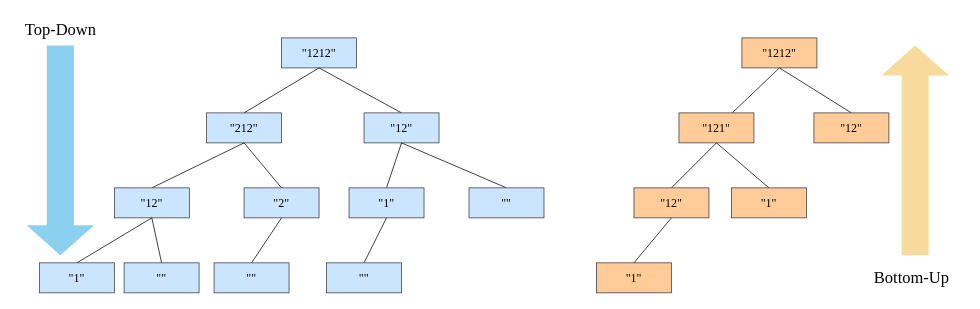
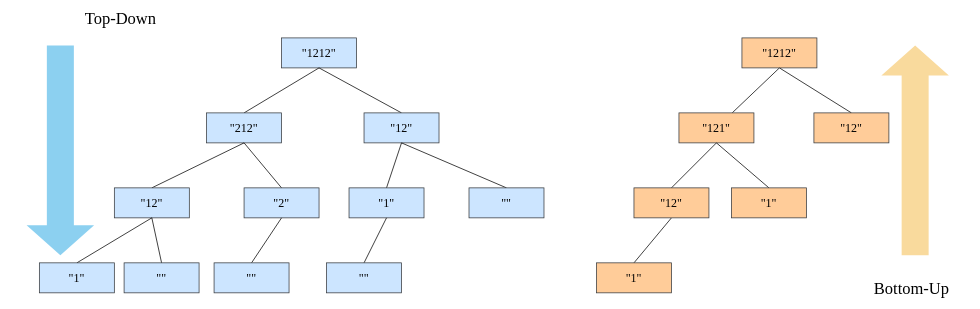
  <mxCell id="0" />
  <mxCell id="1" parent="0" />
  <mxCell id="2" value="" style="html=1;shadow=0;dashed=0;align=center;verticalAlign=middle;shape=mxgraph.arrows2.arrow;dy=0.6;dx=40;direction=north;notch=0;fillColor=#1ba1e2;fontColor=#ffffff;strokeColor=none;opacity=50;flipV=1;" vertex="1" parent="1"><mxGeometry x="35" y="60" width="90" height="280" as="geometry" /></mxCell>
  <mxCell id="3" value="&lt;font face=&quot;Lucida Console&quot; style=&quot;font-size: 16px;&quot;&gt;&quot;1212&quot;&lt;/font&gt;" style="rounded=0;whiteSpace=wrap;html=1;fillColor=#cce5ff;strokeColor=#36393d;" vertex="1" parent="1"><mxGeometry x="375" y="50" width="100" height="40" as="geometry" /></mxCell>
  <mxCell id="4" style="rounded=0;orthogonalLoop=1;jettySize=auto;html=1;exitX=0.5;exitY=0;exitDx=0;exitDy=0;entryX=0.5;entryY=1;entryDx=0;entryDy=0;endArrow=none;endFill=0;" edge="1" parent="1" source="5" target="3"><mxGeometry relative="1" as="geometry"><mxPoint x="465" y="300" as="targetPoint" /></mxGeometry></mxCell>
  <mxCell id="5" value="&lt;font face=&quot;Lucida Console&quot; style=&quot;font-size: 16px;&quot;&gt;&quot;212&quot;&lt;/font&gt;" style="rounded=0;whiteSpace=wrap;html=1;fillColor=#cce5ff;strokeColor=#36393d;" vertex="1" parent="1"><mxGeometry x="275" y="150" width="100" height="40" as="geometry" /></mxCell>
  <mxCell id="6" style="rounded=0;orthogonalLoop=1;jettySize=auto;html=1;entryX=0.5;entryY=1;entryDx=0;entryDy=0;exitX=0.5;exitY=0;exitDx=0;exitDy=0;endArrow=none;endFill=0;" edge="1" parent="1" source="7" target="3"><mxGeometry relative="1" as="geometry" /></mxCell>
  <mxCell id="7" value="&lt;font face=&quot;Lucida Console&quot; style=&quot;font-size: 16px;&quot;&gt;&quot;12&quot;&lt;/font&gt;" style="rounded=0;whiteSpace=wrap;html=1;fillColor=#cce5ff;strokeColor=#36393d;" vertex="1" parent="1"><mxGeometry x="485" y="150" width="100" height="40" as="geometry" /></mxCell>
  <mxCell id="8" style="rounded=0;orthogonalLoop=1;jettySize=auto;html=1;exitX=0.5;exitY=0;exitDx=0;exitDy=0;entryX=0.5;entryY=1;entryDx=0;entryDy=0;endArrow=none;endFill=0;" edge="1" parent="1" source="9" target="5"><mxGeometry relative="1" as="geometry" /></mxCell>
  <mxCell id="9" value="&lt;font face=&quot;Lucida Console&quot; style=&quot;font-size: 16px;&quot;&gt;&quot;12&quot;&lt;/font&gt;" style="rounded=0;whiteSpace=wrap;html=1;fillColor=#cce5ff;strokeColor=#36393d;" vertex="1" parent="1"><mxGeometry x="152" y="250" width="100" height="40" as="geometry" /></mxCell>
  <mxCell id="10" style="rounded=0;orthogonalLoop=1;jettySize=auto;html=1;exitX=0.5;exitY=0;exitDx=0;exitDy=0;entryX=0.5;entryY=1;entryDx=0;entryDy=0;endArrow=none;endFill=0;" edge="1" parent="1" source="11" target="5"><mxGeometry relative="1" as="geometry"><mxPoint x="375" y="380" as="targetPoint" /></mxGeometry></mxCell>
  <mxCell id="11" value="&lt;font face=&quot;Lucida Console&quot; style=&quot;font-size: 16px;&quot;&gt;&quot;2&quot;&lt;/font&gt;" style="rounded=0;whiteSpace=wrap;html=1;fillColor=#cce5ff;strokeColor=#36393d;" vertex="1" parent="1"><mxGeometry x="325" y="250" width="100" height="40" as="geometry" /></mxCell>
  <mxCell id="12" style="rounded=0;orthogonalLoop=1;jettySize=auto;html=1;exitX=0.5;exitY=0;exitDx=0;exitDy=0;entryX=0.5;entryY=1;entryDx=0;entryDy=0;endArrow=none;endFill=0;" edge="1" parent="1" source="13" target="9"><mxGeometry relative="1" as="geometry" /></mxCell>
  <mxCell id="13" value="&lt;font face=&quot;Lucida Console&quot; style=&quot;font-size: 16px;&quot;&gt;&quot;1&quot;&lt;/font&gt;" style="rounded=0;whiteSpace=wrap;html=1;fillColor=#cce5ff;strokeColor=#36393d;" vertex="1" parent="1"><mxGeometry x="52" y="350" width="100" height="40" as="geometry" /></mxCell>
  <mxCell id="14" style="rounded=0;orthogonalLoop=1;jettySize=auto;html=1;exitX=0.5;exitY=0;exitDx=0;exitDy=0;entryX=0.5;entryY=1;entryDx=0;entryDy=0;endArrow=none;endFill=0;" edge="1" parent="1" source="15" target="9"><mxGeometry relative="1" as="geometry"><mxPoint x="225" y="460" as="targetPoint" /></mxGeometry></mxCell>
  <mxCell id="15" value="&lt;font face=&quot;Lucida Console&quot; style=&quot;font-size: 16px;&quot;&gt;&quot;&quot;&lt;/font&gt;" style="rounded=0;whiteSpace=wrap;html=1;fillColor=#cce5ff;strokeColor=#36393d;" vertex="1" parent="1"><mxGeometry x="165" y="350" width="100" height="40" as="geometry" /></mxCell>
  <mxCell id="16" style="rounded=0;orthogonalLoop=1;jettySize=auto;html=1;exitX=0.5;exitY=0;exitDx=0;exitDy=0;entryX=0.5;entryY=1;entryDx=0;entryDy=0;endArrow=none;endFill=0;" edge="1" parent="1" source="17" target="11"><mxGeometry relative="1" as="geometry" /></mxCell>
  <mxCell id="17" value="&lt;font face=&quot;Lucida Console&quot; style=&quot;font-size: 16px;&quot;&gt;&quot;&quot;&lt;/font&gt;" style="rounded=0;whiteSpace=wrap;html=1;fillColor=#cce5ff;strokeColor=#36393d;" vertex="1" parent="1"><mxGeometry x="285" y="350" width="100" height="40" as="geometry" /></mxCell>
  <mxCell id="18" style="rounded=0;orthogonalLoop=1;jettySize=auto;html=1;exitX=0.5;exitY=0;exitDx=0;exitDy=0;entryX=0.5;entryY=1;entryDx=0;entryDy=0;endArrow=none;endFill=0;" edge="1" parent="1" source="19" target="7"><mxGeometry relative="1" as="geometry" /></mxCell>
  <mxCell id="19" value="&lt;font face=&quot;Lucida Console&quot; style=&quot;font-size: 16px;&quot;&gt;&quot;1&quot;&lt;/font&gt;" style="rounded=0;whiteSpace=wrap;html=1;fillColor=#cce5ff;strokeColor=#36393d;" vertex="1" parent="1"><mxGeometry x="465" y="250" width="100" height="40" as="geometry" /></mxCell>
  <mxCell id="20" style="rounded=0;orthogonalLoop=1;jettySize=auto;html=1;exitX=0.5;exitY=0;exitDx=0;exitDy=0;entryX=0.5;entryY=1;entryDx=0;entryDy=0;endArrow=none;endFill=0;" edge="1" parent="1" source="21" target="7"><mxGeometry relative="1" as="geometry" /></mxCell>
  <mxCell id="21" value="&lt;font face=&quot;Lucida Console&quot; style=&quot;font-size: 16px;&quot;&gt;&quot;&quot;&lt;/font&gt;" style="rounded=0;whiteSpace=wrap;html=1;fillColor=#cce5ff;strokeColor=#36393d;" vertex="1" parent="1"><mxGeometry x="625" y="250" width="100" height="40" as="geometry" /></mxCell>
  <mxCell id="22" style="rounded=0;orthogonalLoop=1;jettySize=auto;html=1;exitX=0.5;exitY=0;exitDx=0;exitDy=0;entryX=0.5;entryY=1;entryDx=0;entryDy=0;endArrow=none;endFill=0;" edge="1" parent="1" source="23" target="19"><mxGeometry relative="1" as="geometry" /></mxCell>
  <mxCell id="23" value="&lt;font face=&quot;Lucida Console&quot; style=&quot;font-size: 16px;&quot;&gt;&quot;&quot;&lt;/font&gt;" style="rounded=0;whiteSpace=wrap;html=1;fillColor=#cce5ff;strokeColor=#36393d;" vertex="1" parent="1"><mxGeometry x="435" y="350" width="100" height="40" as="geometry" /></mxCell>
  <mxCell id="24" style="rounded=0;orthogonalLoop=1;jettySize=auto;html=1;exitX=0.5;exitY=0;exitDx=0;exitDy=0;entryX=0.5;entryY=1;entryDx=0;entryDy=0;endArrow=none;endFill=0;" edge="1" parent="1" source="25" target="27"><mxGeometry relative="1" as="geometry" /></mxCell>
  <mxCell id="25" value="&lt;font face=&quot;Lucida Console&quot; style=&quot;font-size: 16px;&quot;&gt;&quot;1&quot;&lt;/font&gt;" style="rounded=0;whiteSpace=wrap;html=1;fillColor=#ffcc99;strokeColor=#36393d;" vertex="1" parent="1"><mxGeometry x="795" y="350" width="100" height="40" as="geometry" /></mxCell>
  <mxCell id="26" style="rounded=0;orthogonalLoop=1;jettySize=auto;html=1;exitX=0.5;exitY=0;exitDx=0;exitDy=0;entryX=0.5;entryY=1;entryDx=0;entryDy=0;endArrow=none;endFill=0;" edge="1" parent="1" source="27" target="29"><mxGeometry relative="1" as="geometry" /></mxCell>
  <mxCell id="27" value="&lt;font face=&quot;Lucida Console&quot; style=&quot;font-size: 16px;&quot;&gt;&quot;12&quot;&lt;/font&gt;" style="rounded=0;whiteSpace=wrap;html=1;fillColor=#ffcc99;strokeColor=#36393d;" vertex="1" parent="1"><mxGeometry x="845" y="250" width="100" height="40" as="geometry" /></mxCell>
  <mxCell id="28" style="rounded=0;orthogonalLoop=1;jettySize=auto;html=1;entryX=0.5;entryY=1;entryDx=0;entryDy=0;endArrow=none;endFill=0;" edge="1" parent="1" source="29" target="30"><mxGeometry relative="1" as="geometry" /></mxCell>
  <mxCell id="29" value="&lt;font face=&quot;Lucida Console&quot; style=&quot;font-size: 16px;&quot;&gt;&quot;121&quot;&lt;/font&gt;" style="rounded=0;whiteSpace=wrap;html=1;fillColor=#ffcc99;strokeColor=#36393d;" vertex="1" parent="1"><mxGeometry x="905" y="150" width="100" height="40" as="geometry" /></mxCell>
  <mxCell id="30" value="&lt;font face=&quot;Lucida Console&quot; style=&quot;font-size: 16px;&quot;&gt;&quot;1212&quot;&lt;/font&gt;" style="rounded=0;whiteSpace=wrap;html=1;fillColor=#ffcc99;strokeColor=#36393d;" vertex="1" parent="1"><mxGeometry x="989" y="50" width="100" height="40" as="geometry" /></mxCell>
  <mxCell id="31" style="rounded=0;orthogonalLoop=1;jettySize=auto;html=1;exitX=0.5;exitY=0;exitDx=0;exitDy=0;entryX=0.5;entryY=1;entryDx=0;entryDy=0;endArrow=none;endFill=0;" edge="1" parent="1" source="32" target="30"><mxGeometry relative="1" as="geometry"><mxPoint x="1015" y="310" as="targetPoint" /></mxGeometry></mxCell>
  <mxCell id="32" value="&lt;font face=&quot;Lucida Console&quot; style=&quot;font-size: 16px;&quot;&gt;&quot;12&quot;&lt;/font&gt;" style="rounded=0;whiteSpace=wrap;html=1;fillColor=#ffcc99;strokeColor=#36393d;" vertex="1" parent="1"><mxGeometry x="1085" y="150" width="100" height="40" as="geometry" /></mxCell>
  <mxCell id="33" style="rounded=0;orthogonalLoop=1;jettySize=auto;html=1;exitX=0.5;exitY=0;exitDx=0;exitDy=0;entryX=0.5;entryY=1;entryDx=0;entryDy=0;endArrow=none;endFill=0;" edge="1" parent="1" source="34" target="29"><mxGeometry relative="1" as="geometry" /></mxCell>
  <mxCell id="34" value="&lt;font face=&quot;Lucida Console&quot; style=&quot;font-size: 16px;&quot;&gt;&quot;1&quot;&lt;/font&gt;" style="rounded=0;whiteSpace=wrap;html=1;fillColor=#ffcc99;strokeColor=#36393d;" vertex="1" parent="1"><mxGeometry x="975" y="250" width="100" height="40" as="geometry" /></mxCell>
- <mxCell id="35" value="&lt;font face=&quot;Comic Sans MS&quot; style=&quot;font-size: 22px;&quot;&gt;Top-Down&lt;/font&gt;" style="text;html=1;align=center;verticalAlign=middle;resizable=0;points=[];autosize=1;strokeColor=none;fillColor=none;" vertex="1" parent="1"><mxGeometry x="20" y="20" width="120" height="40" as="geometry" /></mxCell>
+ <mxCell id="35" value="&lt;font face=&quot;Comic Sans MS&quot; style=&quot;font-size: 22px;&quot;&gt;Top-Down&lt;/font&gt;" style="text;html=1;align=center;verticalAlign=middle;resizable=0;points=[];autosize=1;strokeColor=none;fillColor=none;" vertex="1" parent="1"><mxGeometry x="100" y="5" width="120" height="40" as="geometry" /></mxCell>
  <mxCell id="36" value="" style="html=1;shadow=0;dashed=0;align=center;verticalAlign=middle;shape=mxgraph.arrows2.arrow;dy=0.6;dx=40;direction=north;notch=0;fillColor=#f0a30a;fontColor=#000000;strokeColor=none;opacity=40;flipV=0;" vertex="1" parent="1"><mxGeometry x="1175" y="60" width="90" height="280" as="geometry" /></mxCell>
- <mxCell id="37" value="&lt;font face=&quot;Comic Sans MS&quot; style=&quot;font-size: 22px;&quot;&gt;Bottom-Up&lt;br&gt;&lt;/font&gt;" style="text;html=1;align=center;verticalAlign=middle;resizable=0;points=[];autosize=1;strokeColor=none;fillColor=none;" vertex="1" parent="1"><mxGeometry x="1145" y="350" width="140" height="40" as="geometry" /></mxCell>
+ <mxCell id="37" value="&lt;font face=&quot;Comic Sans MS&quot; style=&quot;font-size: 22px;&quot;&gt;Bottom-Up&lt;br&gt;&lt;/font&gt;" style="text;html=1;align=center;verticalAlign=middle;resizable=0;points=[];autosize=1;strokeColor=none;fillColor=none;" vertex="1" parent="1"><mxGeometry x="1145" y="365" width="140" height="40" as="geometry" /></mxCell>
